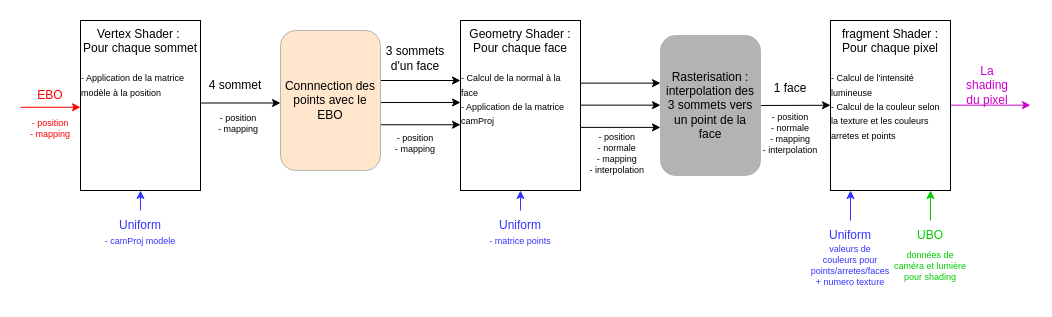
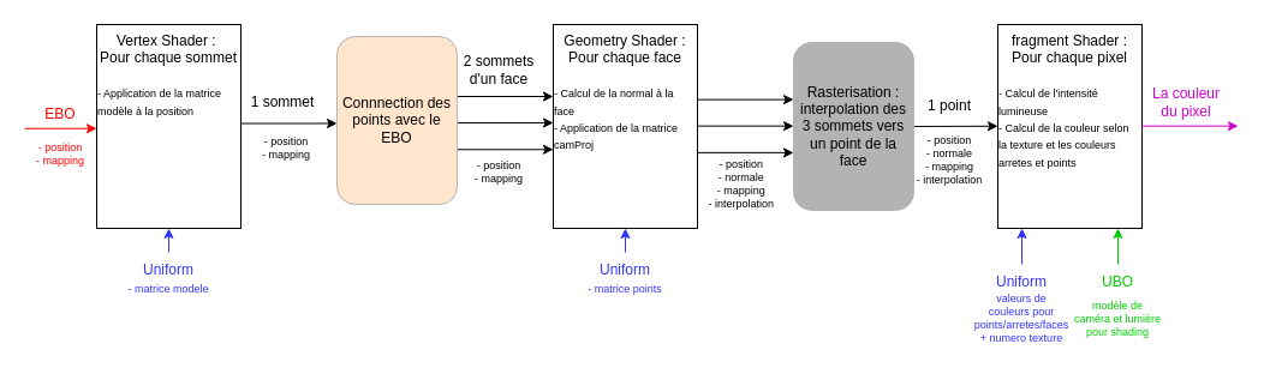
  <mxCell id="0" />
  <mxCell id="1" parent="0" />
  <mxCell id="2" value="Vertex Shader :&amp;nbsp;&lt;br&gt;Pour chaque sommet&lt;br&gt;&lt;br&gt;&lt;div style=&quot;text-align: left;&quot;&gt;&lt;span style=&quot;background-color: initial;&quot;&gt;&lt;font style=&quot;font-size: 9px;&quot;&gt;- Application de la matrice modèle à la position&lt;/font&gt;&lt;/span&gt;&lt;/div&gt;" style="rounded=0;whiteSpace=wrap;html=1;verticalAlign=top;" parent="1" vertex="1"><mxGeometry x="80" y="20" width="120" height="170" as="geometry" /></mxCell>
  <mxCell id="3" value="" style="endArrow=classic;html=1;rounded=0;fontColor=#FF0000;strokeColor=#FF0000;" parent="1" edge="1"><mxGeometry width="50" height="50" relative="1" as="geometry"><mxPoint x="20" y="106.76" as="sourcePoint" /><mxPoint x="80" y="106.76" as="targetPoint" /></mxGeometry></mxCell>
  <mxCell id="4" value="EBO" style="text;html=1;strokeColor=none;fillColor=none;align=center;verticalAlign=middle;whiteSpace=wrap;rounded=0;fontColor=#FF0000;" parent="1" vertex="1"><mxGeometry x="20" y="80" width="60" height="30" as="geometry" /></mxCell>
  <mxCell id="5" value="Uniform" style="text;html=1;strokeColor=none;fillColor=none;align=center;verticalAlign=middle;whiteSpace=wrap;rounded=0;fontColor=#3333FF;" parent="1" vertex="1"><mxGeometry x="110" y="210" width="60" height="30" as="geometry" /></mxCell>
  <mxCell id="6" value="" style="endArrow=classic;html=1;rounded=0;fontColor=#FF0000;strokeColor=#3333FF;" parent="1" edge="1"><mxGeometry width="50" height="50" relative="1" as="geometry"><mxPoint x="140" y="210" as="sourcePoint" /><mxPoint x="140" y="190" as="targetPoint" /></mxGeometry></mxCell>
  <mxCell id="7" value="" style="endArrow=classic;html=1;rounded=0;" parent="1" edge="1"><mxGeometry width="50" height="50" relative="1" as="geometry"><mxPoint x="200" y="102.5" as="sourcePoint" /><mxPoint x="280" y="102.5" as="targetPoint" /></mxGeometry></mxCell>
  <mxCell id="8" value="Geometry Shader :&lt;br&gt;Pour chaque face&lt;br&gt;&lt;br&gt;&lt;div style=&quot;text-align: left;&quot;&gt;&lt;span style=&quot;background-color: initial;&quot;&gt;&lt;font style=&quot;font-size: 9px;&quot;&gt;- Calcul de la normal à la face&lt;/font&gt;&lt;/span&gt;&lt;/div&gt;&lt;div style=&quot;text-align: left;&quot;&gt;&lt;span style=&quot;background-color: initial;&quot;&gt;&lt;font style=&quot;font-size: 9px;&quot;&gt;- Application de la matrice camProj&lt;/font&gt;&lt;/span&gt;&lt;/div&gt;" style="rounded=0;whiteSpace=wrap;html=1;verticalAlign=top;" parent="1" vertex="1"><mxGeometry x="460" y="20" width="120" height="170" as="geometry" /></mxCell>
  <mxCell id="9" value="" style="endArrow=classic;html=1;rounded=0;" parent="1" edge="1"><mxGeometry width="50" height="50" relative="1" as="geometry"><mxPoint x="380" y="80" as="sourcePoint" /><mxPoint x="460" y="80" as="targetPoint" /></mxGeometry></mxCell>
  <mxCell id="10" value="" style="endArrow=classic;html=1;rounded=0;" parent="1" edge="1"><mxGeometry width="50" height="50" relative="1" as="geometry"><mxPoint x="380" y="102.02" as="sourcePoint" /><mxPoint x="460" y="102.02" as="targetPoint" /></mxGeometry></mxCell>
  <mxCell id="11" value="" style="endArrow=classic;html=1;rounded=0;" parent="1" edge="1"><mxGeometry width="50" height="50" relative="1" as="geometry"><mxPoint x="380" y="124.26" as="sourcePoint" /><mxPoint x="460" y="124.26" as="targetPoint" /></mxGeometry></mxCell>
- <mxCell id="12" value="3 sommets d'un face" style="text;html=1;strokeColor=none;fillColor=none;align=center;verticalAlign=middle;whiteSpace=wrap;rounded=0;" parent="1" vertex="1"><mxGeometry x="380" y="42.5" width="70" height="30" as="geometry" /></mxCell>
+ <mxCell id="12" value="2 sommets d'un face" style="text;html=1;strokeColor=none;fillColor=none;align=center;verticalAlign=middle;whiteSpace=wrap;rounded=0;" parent="1" vertex="1"><mxGeometry x="380" y="42.5" width="70" height="30" as="geometry" /></mxCell>
  <mxCell id="13" value="" style="endArrow=classic;html=1;rounded=0;" parent="1" edge="1"><mxGeometry width="50" height="50" relative="1" as="geometry"><mxPoint x="580" y="82.63" as="sourcePoint" /><mxPoint x="660" y="82.63" as="targetPoint" /></mxGeometry></mxCell>
  <mxCell id="14" value="" style="endArrow=classic;html=1;rounded=0;" parent="1" edge="1"><mxGeometry width="50" height="50" relative="1" as="geometry"><mxPoint x="580" y="104.65" as="sourcePoint" /><mxPoint x="660" y="104.65" as="targetPoint" /></mxGeometry></mxCell>
  <mxCell id="15" value="" style="endArrow=classic;html=1;rounded=0;" parent="1" edge="1"><mxGeometry width="50" height="50" relative="1" as="geometry"><mxPoint x="580" y="126.89" as="sourcePoint" /><mxPoint x="660" y="126.89" as="targetPoint" /></mxGeometry></mxCell>
  <mxCell id="16" value="fragment Shader :&lt;br&gt;Pour chaque pixel&lt;br&gt;&lt;br&gt;&lt;div style=&quot;text-align: left;&quot;&gt;&lt;span style=&quot;background-color: initial;&quot;&gt;&lt;font style=&quot;font-size: 9px;&quot;&gt;- Calcul de l'intensité lumineuse&lt;/font&gt;&lt;/span&gt;&lt;/div&gt;&lt;div style=&quot;text-align: left;&quot;&gt;&lt;span style=&quot;background-color: initial;&quot;&gt;&lt;font style=&quot;font-size: 9px;&quot;&gt;- Calcul de la couleur selon la texture et les couleurs arretes et points&lt;/font&gt;&lt;/span&gt;&lt;/div&gt;" style="rounded=0;whiteSpace=wrap;html=1;verticalAlign=top;" parent="1" vertex="1"><mxGeometry x="830" y="20" width="120" height="170" as="geometry" /></mxCell>
  <mxCell id="17" value="" style="endArrow=classic;html=1;rounded=0;exitX=1;exitY=0.5;exitDx=0;exitDy=0;" parent="1" source="22" edge="1"><mxGeometry width="50" height="50" relative="1" as="geometry"><mxPoint x="750" y="104.76" as="sourcePoint" /><mxPoint x="830" y="104.76" as="targetPoint" /></mxGeometry></mxCell>
- <mxCell id="18" value="1 face" style="text;html=1;strokeColor=none;fillColor=none;align=center;verticalAlign=middle;whiteSpace=wrap;rounded=0;" parent="1" vertex="1"><mxGeometry x="760" y="72.5" width="60" height="30" as="geometry" /></mxCell>
+ <mxCell id="18" value="1 point" style="text;html=1;strokeColor=none;fillColor=none;align=center;verticalAlign=middle;whiteSpace=wrap;rounded=0;" parent="1" vertex="1"><mxGeometry x="760" y="72.5" width="60" height="30" as="geometry" /></mxCell>
  <mxCell id="19" value="" style="endArrow=classic;html=1;rounded=0;strokeColor=#CC00CC;" parent="1" edge="1"><mxGeometry width="50" height="50" relative="1" as="geometry"><mxPoint x="950" y="104.65" as="sourcePoint" /><mxPoint x="1030" y="104.65" as="targetPoint" /></mxGeometry></mxCell>
- <mxCell id="20" value="&lt;font color=&quot;#cc00cc&quot;&gt;La shading du pixel&lt;/font&gt;" style="text;html=1;strokeColor=none;fillColor=none;align=center;verticalAlign=middle;whiteSpace=wrap;rounded=0;" parent="1" vertex="1"><mxGeometry x="956.5" y="70" width="60" height="30" as="geometry" /></mxCell>
+ <mxCell id="20" value="&lt;font color=&quot;#cc00cc&quot;&gt;La couleur du pixel&lt;/font&gt;" style="text;html=1;strokeColor=none;fillColor=none;align=center;verticalAlign=middle;whiteSpace=wrap;rounded=0;" parent="1" vertex="1"><mxGeometry x="956.5" y="70" width="60" height="30" as="geometry" /></mxCell>
  <mxCell id="21" value="Connnection des points avec le EBO" style="rounded=1;whiteSpace=wrap;html=1;strokeColor=#B3B3B3;fillColor=#ffe6cc;" parent="1" vertex="1"><mxGeometry x="280" y="30" width="100" height="140" as="geometry" /></mxCell>
  <mxCell id="22" value="Rasterisation : interpolation des 3 sommets vers un point de la face" style="rounded=1;whiteSpace=wrap;html=1;strokeColor=#B3B3B3;fillColor=#B3B3B3;" parent="1" vertex="1"><mxGeometry x="660" y="35" width="100" height="140" as="geometry" /></mxCell>
  <mxCell id="23" value="" style="endArrow=classic;html=1;rounded=0;fontColor=#FF0000;strokeColor=#3333FF;" parent="1" edge="1"><mxGeometry width="50" height="50" relative="1" as="geometry"><mxPoint x="850" y="220" as="sourcePoint" /><mxPoint x="850" y="190" as="targetPoint" /></mxGeometry></mxCell>
  <mxCell id="24" value="Uniform" style="text;html=1;strokeColor=none;fillColor=none;align=center;verticalAlign=middle;whiteSpace=wrap;rounded=0;fontColor=#3333FF;" parent="1" vertex="1"><mxGeometry x="820" y="220" width="60" height="30" as="geometry" /></mxCell>
  <mxCell id="25" value="" style="endArrow=classic;html=1;rounded=0;fontColor=#FF0000;strokeColor=#00CC00;" parent="1" edge="1"><mxGeometry width="50" height="50" relative="1" as="geometry"><mxPoint x="930" y="220" as="sourcePoint" /><mxPoint x="930" y="190" as="targetPoint" /></mxGeometry></mxCell>
  <mxCell id="26" value="UBO" style="text;html=1;strokeColor=none;fillColor=none;align=center;verticalAlign=middle;whiteSpace=wrap;rounded=0;fontColor=#00CC00;" parent="1" vertex="1"><mxGeometry x="900" y="220" width="60" height="30" as="geometry" /></mxCell>
- <mxCell id="27" value="4 sommet" style="text;html=1;strokeColor=none;fillColor=none;align=center;verticalAlign=middle;whiteSpace=wrap;rounded=0;" parent="1" vertex="1"><mxGeometry x="200" y="70" width="70" height="30" as="geometry" /></mxCell>
+ <mxCell id="27" value="1 sommet" style="text;html=1;strokeColor=none;fillColor=none;align=center;verticalAlign=middle;whiteSpace=wrap;rounded=0;" parent="1" vertex="1"><mxGeometry x="200" y="70" width="70" height="30" as="geometry" /></mxCell>
  <mxCell id="28" value="- position&#10;- mapping" style="text;align=center;verticalAlign=middle;resizable=0;points=[];autosize=1;strokeColor=none;fillColor=none;fontSize=9;fontColor=#FF0000;" parent="1" vertex="1"><mxGeometry x="20" y="107.5" width="60" height="40" as="geometry" /></mxCell>
- <mxCell id="29" value="- camProj modele" style="text;align=center;verticalAlign=middle;resizable=0;points=[];autosize=1;strokeColor=none;fillColor=none;fontSize=9;fontColor=#3333FF;" parent="1" vertex="1"><mxGeometry x="95" y="230" width="90" height="20" as="geometry" /></mxCell>
+ <mxCell id="29" value="- matrice modele" style="text;align=center;verticalAlign=middle;resizable=0;points=[];autosize=1;strokeColor=none;fillColor=none;fontSize=9;fontColor=#3333FF;" parent="1" vertex="1"><mxGeometry x="95" y="230" width="90" height="20" as="geometry" /></mxCell>
  <mxCell id="30" value="- position&#10;- mapping" style="text;align=center;verticalAlign=middle;resizable=0;points=[];autosize=1;strokeColor=none;fillColor=none;fontSize=9;fontColor=#000000;" parent="1" vertex="1"><mxGeometry x="208" y="102.5" width="60" height="40" as="geometry" /></mxCell>
  <mxCell id="31" value="- position&#10;- mapping" style="text;align=center;verticalAlign=middle;resizable=0;points=[];autosize=1;strokeColor=none;fillColor=none;fontSize=9;fontColor=#000000;" parent="1" vertex="1"><mxGeometry x="385" y="122.5" width="60" height="40" as="geometry" /></mxCell>
  <mxCell id="32" value="Uniform" style="text;html=1;strokeColor=none;fillColor=none;align=center;verticalAlign=middle;whiteSpace=wrap;rounded=0;fontColor=#3333FF;" parent="1" vertex="1"><mxGeometry x="490" y="210" width="60" height="30" as="geometry" /></mxCell>
  <mxCell id="33" value="" style="endArrow=classic;html=1;rounded=0;fontColor=#FF0000;strokeColor=#3333FF;" parent="1" edge="1"><mxGeometry width="50" height="50" relative="1" as="geometry"><mxPoint x="520" y="210" as="sourcePoint" /><mxPoint x="520" y="190" as="targetPoint" /></mxGeometry></mxCell>
  <mxCell id="34" value="- matrice points" style="text;align=center;verticalAlign=middle;resizable=0;points=[];autosize=1;strokeColor=none;fillColor=none;fontSize=9;fontColor=#3333FF;" parent="1" vertex="1"><mxGeometry x="475" y="230" width="90" height="20" as="geometry" /></mxCell>
  <mxCell id="35" value="- position&#10;- normale&#10;- mapping&#10;- interpolation" style="text;align=center;verticalAlign=middle;resizable=0;points=[];autosize=1;strokeColor=none;fillColor=none;fontSize=9;fontColor=#000000;" parent="1" vertex="1"><mxGeometry x="576.75" y="122.5" width="80" height="60" as="geometry" /></mxCell>
  <mxCell id="36" value="- position&#10;- normale&#10;- mapping&#10;- interpolation" style="text;align=center;verticalAlign=middle;resizable=0;points=[];autosize=1;strokeColor=none;fillColor=none;fontSize=9;fontColor=#000000;" parent="1" vertex="1"><mxGeometry x="750" y="102.5" width="80" height="60" as="geometry" /></mxCell>
  <mxCell id="37" value="valeurs de&#10;couleurs pour&#10;points/arretes/faces&#10;+ numero texture" style="text;align=center;verticalAlign=middle;resizable=0;points=[];autosize=1;strokeColor=none;fillColor=none;fontSize=9;fontColor=#3333FF;" parent="1" vertex="1"><mxGeometry x="800" y="235" width="100" height="60" as="geometry" /></mxCell>
- <mxCell id="38" value="données de&#10;caméra et lumière&#10;pour shading" style="text;align=center;verticalAlign=middle;resizable=0;points=[];autosize=1;strokeColor=none;fillColor=none;fontSize=9;fontColor=#00CC00;" parent="1" vertex="1"><mxGeometry x="880" y="240" width="100" height="50" as="geometry" /></mxCell>
+ <mxCell id="38" value="modèle de&#10;caméra et lumière&#10;pour shading" style="text;align=center;verticalAlign=middle;resizable=0;points=[];autosize=1;strokeColor=none;fillColor=none;fontSize=9;fontColor=#00CC00;" parent="1" vertex="1"><mxGeometry x="880" y="240" width="100" height="50" as="geometry" /></mxCell>
